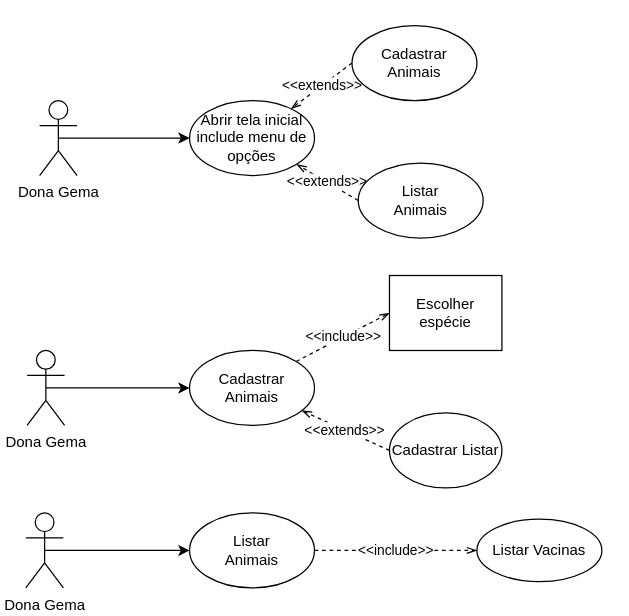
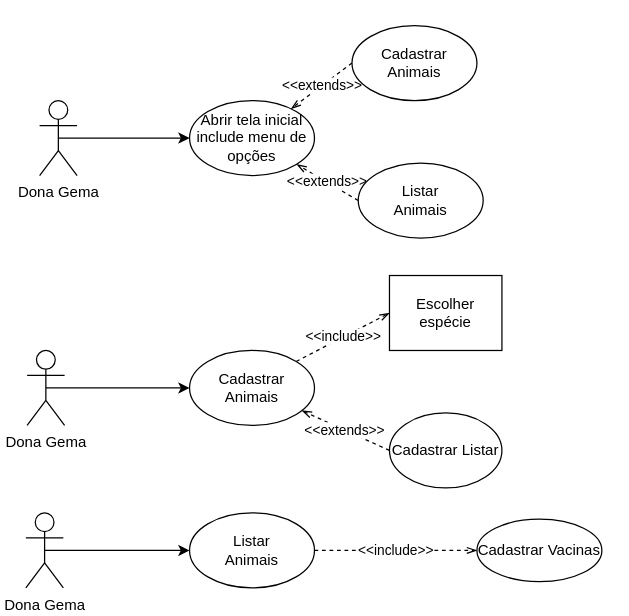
  <mxCell id="0" />
  <mxCell id="1" parent="0" />
  <mxCell id="2" value="&amp;lt;&amp;lt;include&amp;gt;&amp;gt;" style="edgeStyle=none;rounded=0;orthogonalLoop=1;jettySize=auto;html=1;exitX=1;exitY=0;exitDx=0;exitDy=0;entryX=0;entryY=0.5;entryDx=0;entryDy=0;dashed=1;endArrow=openThin;endFill=0;" edge="1" parent="1" source="3" target="8"><mxGeometry relative="1" as="geometry" /></mxCell>
  <mxCell id="3" value="Cadastrar Animais" style="ellipse;whiteSpace=wrap;html=1;" vertex="1" parent="1"><mxGeometry x="151" y="280" width="100" height="60" as="geometry" /></mxCell>
  <mxCell id="4" value="&amp;lt;&amp;lt;extends&amp;gt;&amp;gt;" style="rounded=0;orthogonalLoop=1;jettySize=auto;html=1;exitX=0;exitY=0.5;exitDx=0;exitDy=0;dashed=1;endArrow=openThin;endFill=0;" edge="1" parent="1" source="13" target="5"><mxGeometry relative="1" as="geometry" /></mxCell>
  <mxCell id="5" value="Abrir tela inicial include menu de opções" style="ellipse;whiteSpace=wrap;html=1;" vertex="1" parent="1"><mxGeometry x="151" y="80" width="100" height="60" as="geometry" /></mxCell>
  <mxCell id="6" value="&amp;lt;&amp;lt;include&amp;gt;&amp;gt;" style="edgeStyle=none;rounded=0;orthogonalLoop=1;jettySize=auto;html=1;exitX=1;exitY=0.5;exitDx=0;exitDy=0;entryX=0;entryY=0.5;entryDx=0;entryDy=0;dashed=1;endArrow=openThin;endFill=0;" edge="1" parent="1" source="7" target="20"><mxGeometry relative="1" as="geometry" /></mxCell>
  <mxCell id="7" value="Listar&lt;br&gt;Animais" style="ellipse;whiteSpace=wrap;html=1;" vertex="1" parent="1"><mxGeometry x="151" y="410" width="100" height="60" as="geometry" /></mxCell>
  <mxCell id="8" value="Escolher espécie" style="whiteSpace=wrap;html=1;rounded=0;" vertex="1" parent="1"><mxGeometry x="311" y="220" width="90" height="60" as="geometry" /></mxCell>
  <mxCell id="9" value="&amp;lt;&amp;lt;extends&amp;gt;&amp;gt;" style="edgeStyle=none;rounded=0;orthogonalLoop=1;jettySize=auto;html=1;exitX=0;exitY=0.5;exitDx=0;exitDy=0;dashed=1;endArrow=openThin;endFill=0;" edge="1" parent="1" source="10" target="3"><mxGeometry relative="1" as="geometry" /></mxCell>
  <mxCell id="10" value="Cadastrar Listar" style="ellipse;whiteSpace=wrap;html=1;" vertex="1" parent="1"><mxGeometry x="311" y="330" width="90" height="60" as="geometry" /></mxCell>
  <mxCell id="11" style="edgeStyle=orthogonalEdgeStyle;rounded=0;orthogonalLoop=1;jettySize=auto;html=1;exitX=0.5;exitY=0.5;exitDx=0;exitDy=0;exitPerimeter=0;entryX=0;entryY=0.5;entryDx=0;entryDy=0;" edge="1" parent="1" source="12" target="5"><mxGeometry relative="1" as="geometry" /></mxCell>
  <mxCell id="12" value="Dona Gema" style="shape=umlActor;verticalLabelPosition=bottom;labelBackgroundColor=#ffffff;verticalAlign=top;html=1;" vertex="1" parent="1"><mxGeometry x="31" y="80" width="30" height="60" as="geometry" /></mxCell>
  <mxCell id="13" value="Cadastrar Animais" style="ellipse;whiteSpace=wrap;html=1;" vertex="1" parent="1"><mxGeometry x="281" y="20" width="100" height="60" as="geometry" /></mxCell>
  <mxCell id="14" value="&amp;lt;&amp;lt;extends&amp;gt;&amp;gt;" style="edgeStyle=none;rounded=0;orthogonalLoop=1;jettySize=auto;html=1;exitX=0;exitY=0.5;exitDx=0;exitDy=0;dashed=1;endArrow=openThin;endFill=0;" edge="1" parent="1" source="15" target="5"><mxGeometry relative="1" as="geometry" /></mxCell>
  <mxCell id="15" value="Listar&lt;br&gt;Animais" style="ellipse;whiteSpace=wrap;html=1;" vertex="1" parent="1"><mxGeometry x="286" y="130" width="100" height="60" as="geometry" /></mxCell>
  <mxCell id="16" style="edgeStyle=orthogonalEdgeStyle;rounded=0;orthogonalLoop=1;jettySize=auto;html=1;exitX=0.5;exitY=0.5;exitDx=0;exitDy=0;exitPerimeter=0;entryX=0;entryY=0.5;entryDx=0;entryDy=0;" edge="1" parent="1" source="17" target="3"><mxGeometry relative="1" as="geometry" /></mxCell>
  <mxCell id="17" value="Dona Gema" style="shape=umlActor;verticalLabelPosition=bottom;labelBackgroundColor=#ffffff;verticalAlign=top;html=1;" vertex="1" parent="1"><mxGeometry x="21" y="280" width="30" height="60" as="geometry" /></mxCell>
  <mxCell id="18" style="edgeStyle=orthogonalEdgeStyle;rounded=0;orthogonalLoop=1;jettySize=auto;html=1;exitX=0.5;exitY=0.5;exitDx=0;exitDy=0;exitPerimeter=0;entryX=0;entryY=0.5;entryDx=0;entryDy=0;" edge="1" parent="1" source="19" target="7"><mxGeometry relative="1" as="geometry" /></mxCell>
  <mxCell id="19" value="Dona Gema" style="shape=umlActor;verticalLabelPosition=bottom;labelBackgroundColor=#ffffff;verticalAlign=top;html=1;" vertex="1" parent="1"><mxGeometry x="20" y="410" width="30" height="60" as="geometry" /></mxCell>
- <mxCell id="20" value="Listar Vacinas" style="ellipse;whiteSpace=wrap;html=1;" vertex="1" parent="1"><mxGeometry x="381" y="415" width="100" height="50" as="geometry" /></mxCell>
+ <mxCell id="20" value="Cadastrar Vacinas" style="ellipse;whiteSpace=wrap;html=1;" vertex="1" parent="1"><mxGeometry x="381" y="415" width="100" height="50" as="geometry" /></mxCell>
